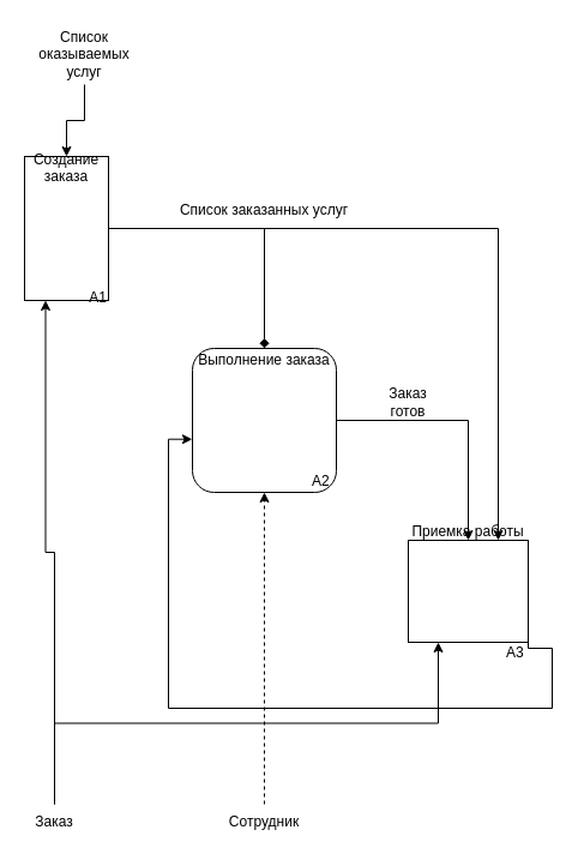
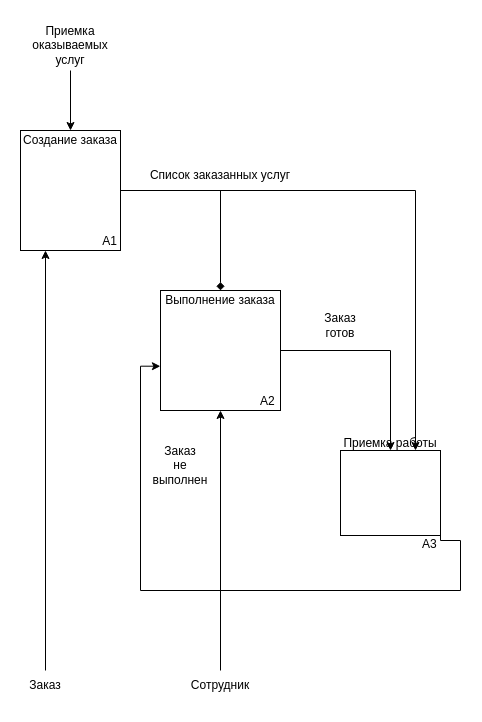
  <mxCell id="0" />
  <mxCell id="1" parent="0" />
  <mxCell id="2" style="edgeStyle=orthogonalEdgeStyle;rounded=0;orthogonalLoop=1;jettySize=auto;html=1;exitX=1;exitY=0.5;exitDx=0;exitDy=0;entryX=0.5;entryY=0;entryDx=0;entryDy=0;endArrow=diamond;" parent="1" source="4" target="6" edge="1"><mxGeometry relative="1" as="geometry" /></mxCell>
  <mxCell id="3" style="edgeStyle=orthogonalEdgeStyle;rounded=0;orthogonalLoop=1;jettySize=auto;html=1;exitX=1;exitY=0.5;exitDx=0;exitDy=0;entryX=0.75;entryY=0;entryDx=0;entryDy=0;" parent="1" source="4" target="7" edge="1"><mxGeometry relative="1" as="geometry" /></mxCell>
- <mxCell id="4" value="Создание заказа&lt;br&gt;&lt;br&gt;&lt;br&gt;&lt;br&gt;&lt;br&gt;&lt;br&gt;&lt;br&gt;&lt;div style=&quot;text-align: right;&quot;&gt;А1&lt;/div&gt;" style="rounded=0;whiteSpace=wrap;html=1;" parent="1" vertex="1"><mxGeometry x="20" y="130" width="70" height="120" as="geometry" /></mxCell>
+ <mxCell id="4" value="Создание заказа&lt;br&gt;&lt;br&gt;&lt;br&gt;&lt;br&gt;&lt;br&gt;&lt;br&gt;&lt;br&gt;&lt;div style=&quot;text-align: right;&quot;&gt;А1&lt;/div&gt;" style="rounded=0;whiteSpace=wrap;html=1;" parent="1" vertex="1"><mxGeometry x="20" y="130" width="100" height="120" as="geometry" /></mxCell>
  <mxCell id="5" style="edgeStyle=orthogonalEdgeStyle;rounded=0;orthogonalLoop=1;jettySize=auto;html=1;exitX=1;exitY=0.5;exitDx=0;exitDy=0;entryX=0.5;entryY=0;entryDx=0;entryDy=0;" parent="1" source="6" target="7" edge="1"><mxGeometry relative="1" as="geometry" /></mxCell>
- <mxCell id="6" value="Выполнение заказа&lt;br&gt;&lt;br&gt;&lt;br&gt;&lt;br&gt;&lt;br&gt;&lt;br&gt;&lt;br&gt;&lt;div style=&quot;text-align: right;&quot;&gt;А2&lt;/div&gt;" style="whiteSpace=wrap;html=1;rounded=1;" parent="1" vertex="1"><mxGeometry x="160" y="290" width="120" height="120" as="geometry" /></mxCell>
+ <mxCell id="6" value="Выполнение заказа&lt;br&gt;&lt;br&gt;&lt;br&gt;&lt;br&gt;&lt;br&gt;&lt;br&gt;&lt;br&gt;&lt;div style=&quot;text-align: right;&quot;&gt;А2&lt;/div&gt;" style="rounded=0;whiteSpace=wrap;html=1;" parent="1" vertex="1"><mxGeometry x="160" y="290" width="120" height="120" as="geometry" /></mxCell>
  <mxCell id="7" value="Приемка работы&lt;br&gt;&lt;br&gt;&lt;br&gt;&lt;br&gt;&lt;br&gt;&lt;br&gt;&lt;br&gt;&lt;div style=&quot;text-align: right;&quot;&gt;А3&lt;/div&gt;" style="rounded=0;whiteSpace=wrap;html=1;" parent="1" vertex="1"><mxGeometry x="340" y="450" width="100" height="85" as="geometry" /></mxCell>
  <mxCell id="8" value="Список заказанных услуг" style="text;html=1;strokeColor=none;fillColor=none;align=center;verticalAlign=middle;whiteSpace=wrap;rounded=0;" parent="1" vertex="1"><mxGeometry x="140" y="160" width="160" height="30" as="geometry" /></mxCell>
- <mxCell id="9" value="Заказ готов" style="text;html=1;strokeColor=none;fillColor=none;align=center;verticalAlign=middle;whiteSpace=wrap;rounded=0;" parent="1" vertex="1"><mxGeometry x="310" y="320" width="60" height="30" as="geometry" /></mxCell>
+ <mxCell id="9" value="Заказ готов" style="text;html=1;strokeColor=none;fillColor=none;align=center;verticalAlign=middle;whiteSpace=wrap;rounded=0;" parent="1" vertex="1"><mxGeometry x="310" y="310" width="60" height="30" as="geometry" /></mxCell>
  <mxCell id="10" style="edgeStyle=orthogonalEdgeStyle;rounded=0;orthogonalLoop=1;jettySize=auto;html=1;exitX=1;exitY=0.75;exitDx=0;exitDy=0;entryX=-0.001;entryY=0.631;entryDx=0;entryDy=0;entryPerimeter=0;" parent="1" source="7" target="6" edge="1"><mxGeometry relative="1" as="geometry"><Array as="points"><mxPoint x="460" y="540" /><mxPoint x="460" y="590" /><mxPoint x="140" y="590" /><mxPoint x="140" y="366" /></Array></mxGeometry></mxCell>
- <mxCell id="12" style="edgeStyle=orthogonalEdgeStyle;rounded=0;orthogonalLoop=1;jettySize=auto;html=1;exitX=0.5;exitY=0;exitDx=0;exitDy=0;entryX=0.25;entryY=1;entryDx=0;entryDy=0;" edge="1" parent="1" source="14" target="7"><mxGeometry relative="1" as="geometry" /></mxCell>
+ <mxCell id="11" value="Заказ&lt;br&gt;не&lt;br&gt;выполнен" style="text;html=1;strokeColor=none;fillColor=none;align=center;verticalAlign=middle;whiteSpace=wrap;rounded=0;" parent="1" vertex="1"><mxGeometry x="150" y="440" width="60" height="50" as="geometry" /></mxCell>
  <mxCell id="13" style="edgeStyle=orthogonalEdgeStyle;rounded=0;orthogonalLoop=1;jettySize=auto;html=1;exitX=0.5;exitY=0;exitDx=0;exitDy=0;entryX=0.25;entryY=1;entryDx=0;entryDy=0;" edge="1" parent="1" source="14" target="4"><mxGeometry relative="1" as="geometry" /></mxCell>
  <mxCell id="14" value="Заказ" style="text;html=1;strokeColor=none;fillColor=none;align=center;verticalAlign=middle;whiteSpace=wrap;rounded=0;" vertex="1" parent="1"><mxGeometry x="20" y="670" width="50" height="30" as="geometry" /></mxCell>
- <mxCell id="15" style="edgeStyle=orthogonalEdgeStyle;rounded=0;orthogonalLoop=1;jettySize=auto;html=1;exitX=0.5;exitY=0;exitDx=0;exitDy=0;entryX=0.5;entryY=1;entryDx=0;entryDy=0;dashed=1;" edge="1" parent="1" source="16" target="6"><mxGeometry relative="1" as="geometry" /></mxCell>
+ <mxCell id="15" style="edgeStyle=orthogonalEdgeStyle;rounded=0;orthogonalLoop=1;jettySize=auto;html=1;exitX=0.5;exitY=0;exitDx=0;exitDy=0;entryX=0.5;entryY=1;entryDx=0;entryDy=0;" edge="1" parent="1" source="16" target="6"><mxGeometry relative="1" as="geometry" /></mxCell>
  <mxCell id="16" value="Сотрудник" style="text;html=1;strokeColor=none;fillColor=none;align=center;verticalAlign=middle;whiteSpace=wrap;rounded=0;" vertex="1" parent="1"><mxGeometry x="190" y="670" width="60" height="30" as="geometry" /></mxCell>
  <mxCell id="17" style="edgeStyle=orthogonalEdgeStyle;rounded=0;orthogonalLoop=1;jettySize=auto;html=1;exitX=0.5;exitY=1;exitDx=0;exitDy=0;entryX=0.5;entryY=0;entryDx=0;entryDy=0;" edge="1" parent="1" source="18" target="4"><mxGeometry relative="1" as="geometry" /></mxCell>
- <mxCell id="18" value="Список оказываемых услуг" style="text;html=1;strokeColor=none;fillColor=none;align=center;verticalAlign=middle;whiteSpace=wrap;rounded=0;" vertex="1" parent="1"><mxGeometry x="30" y="20" width="80" height="50" as="geometry" /></mxCell>
+ <mxCell id="18" value="Приемка оказываемых услуг" style="text;html=1;strokeColor=none;fillColor=none;align=center;verticalAlign=middle;whiteSpace=wrap;rounded=0;" vertex="1" parent="1"><mxGeometry x="30" y="20" width="80" height="50" as="geometry" /></mxCell>
